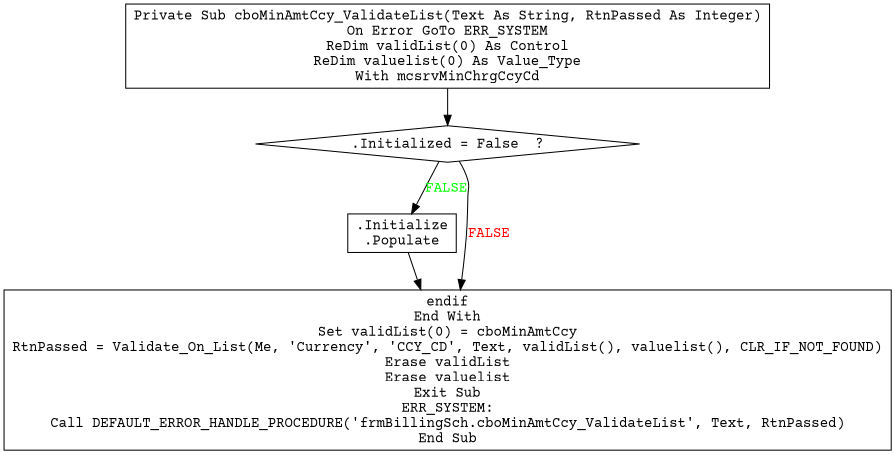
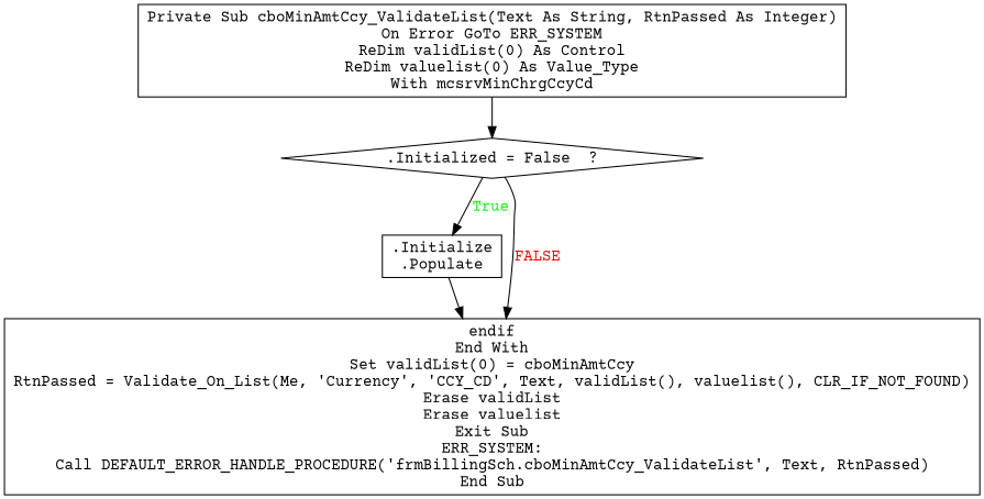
  digraph {
    fontname="Courier Prime"
    node [shape=box fontname="Courier Prime"]
    edge [fontname="Courier Prime"]
    n1 [label="Private Sub cboMinAmtCcy_ValidateList(Text As String, RtnPassed As Integer)\nOn Error GoTo ERR_SYSTEM\nReDim validList(0) As Control\nReDim valuelist(0) As Value_Type\nWith mcsrvMinChrgCcyCd"]
    n2 [label=".Initialized = False  ?" shape=diamond]
    n3 [label=".Initialize\n.Populate"]
    n4 [label="endif\nEnd With\nSet validList(0) = cboMinAmtCcy\nRtnPassed = Validate_On_List(Me, 'Currency', 'CCY_CD', Text, validList(), valuelist(), CLR_IF_NOT_FOUND)\nErase validList\nErase valuelist\nExit Sub\nERR_SYSTEM:\nCall DEFAULT_ERROR_HANDLE_PROCEDURE('frmBillingSch.cboMinAmtCcy_ValidateList', Text, RtnPassed)\nEnd Sub"]
    n1 -> n2
-   n2 -> n3 [fontcolor=GREEN label=FALSE]
+   n2 -> n3 [fontcolor=GREEN label=True]
    n2 -> n4 [fontcolor=RED label=FALSE]
    n3 -> n4
  }
